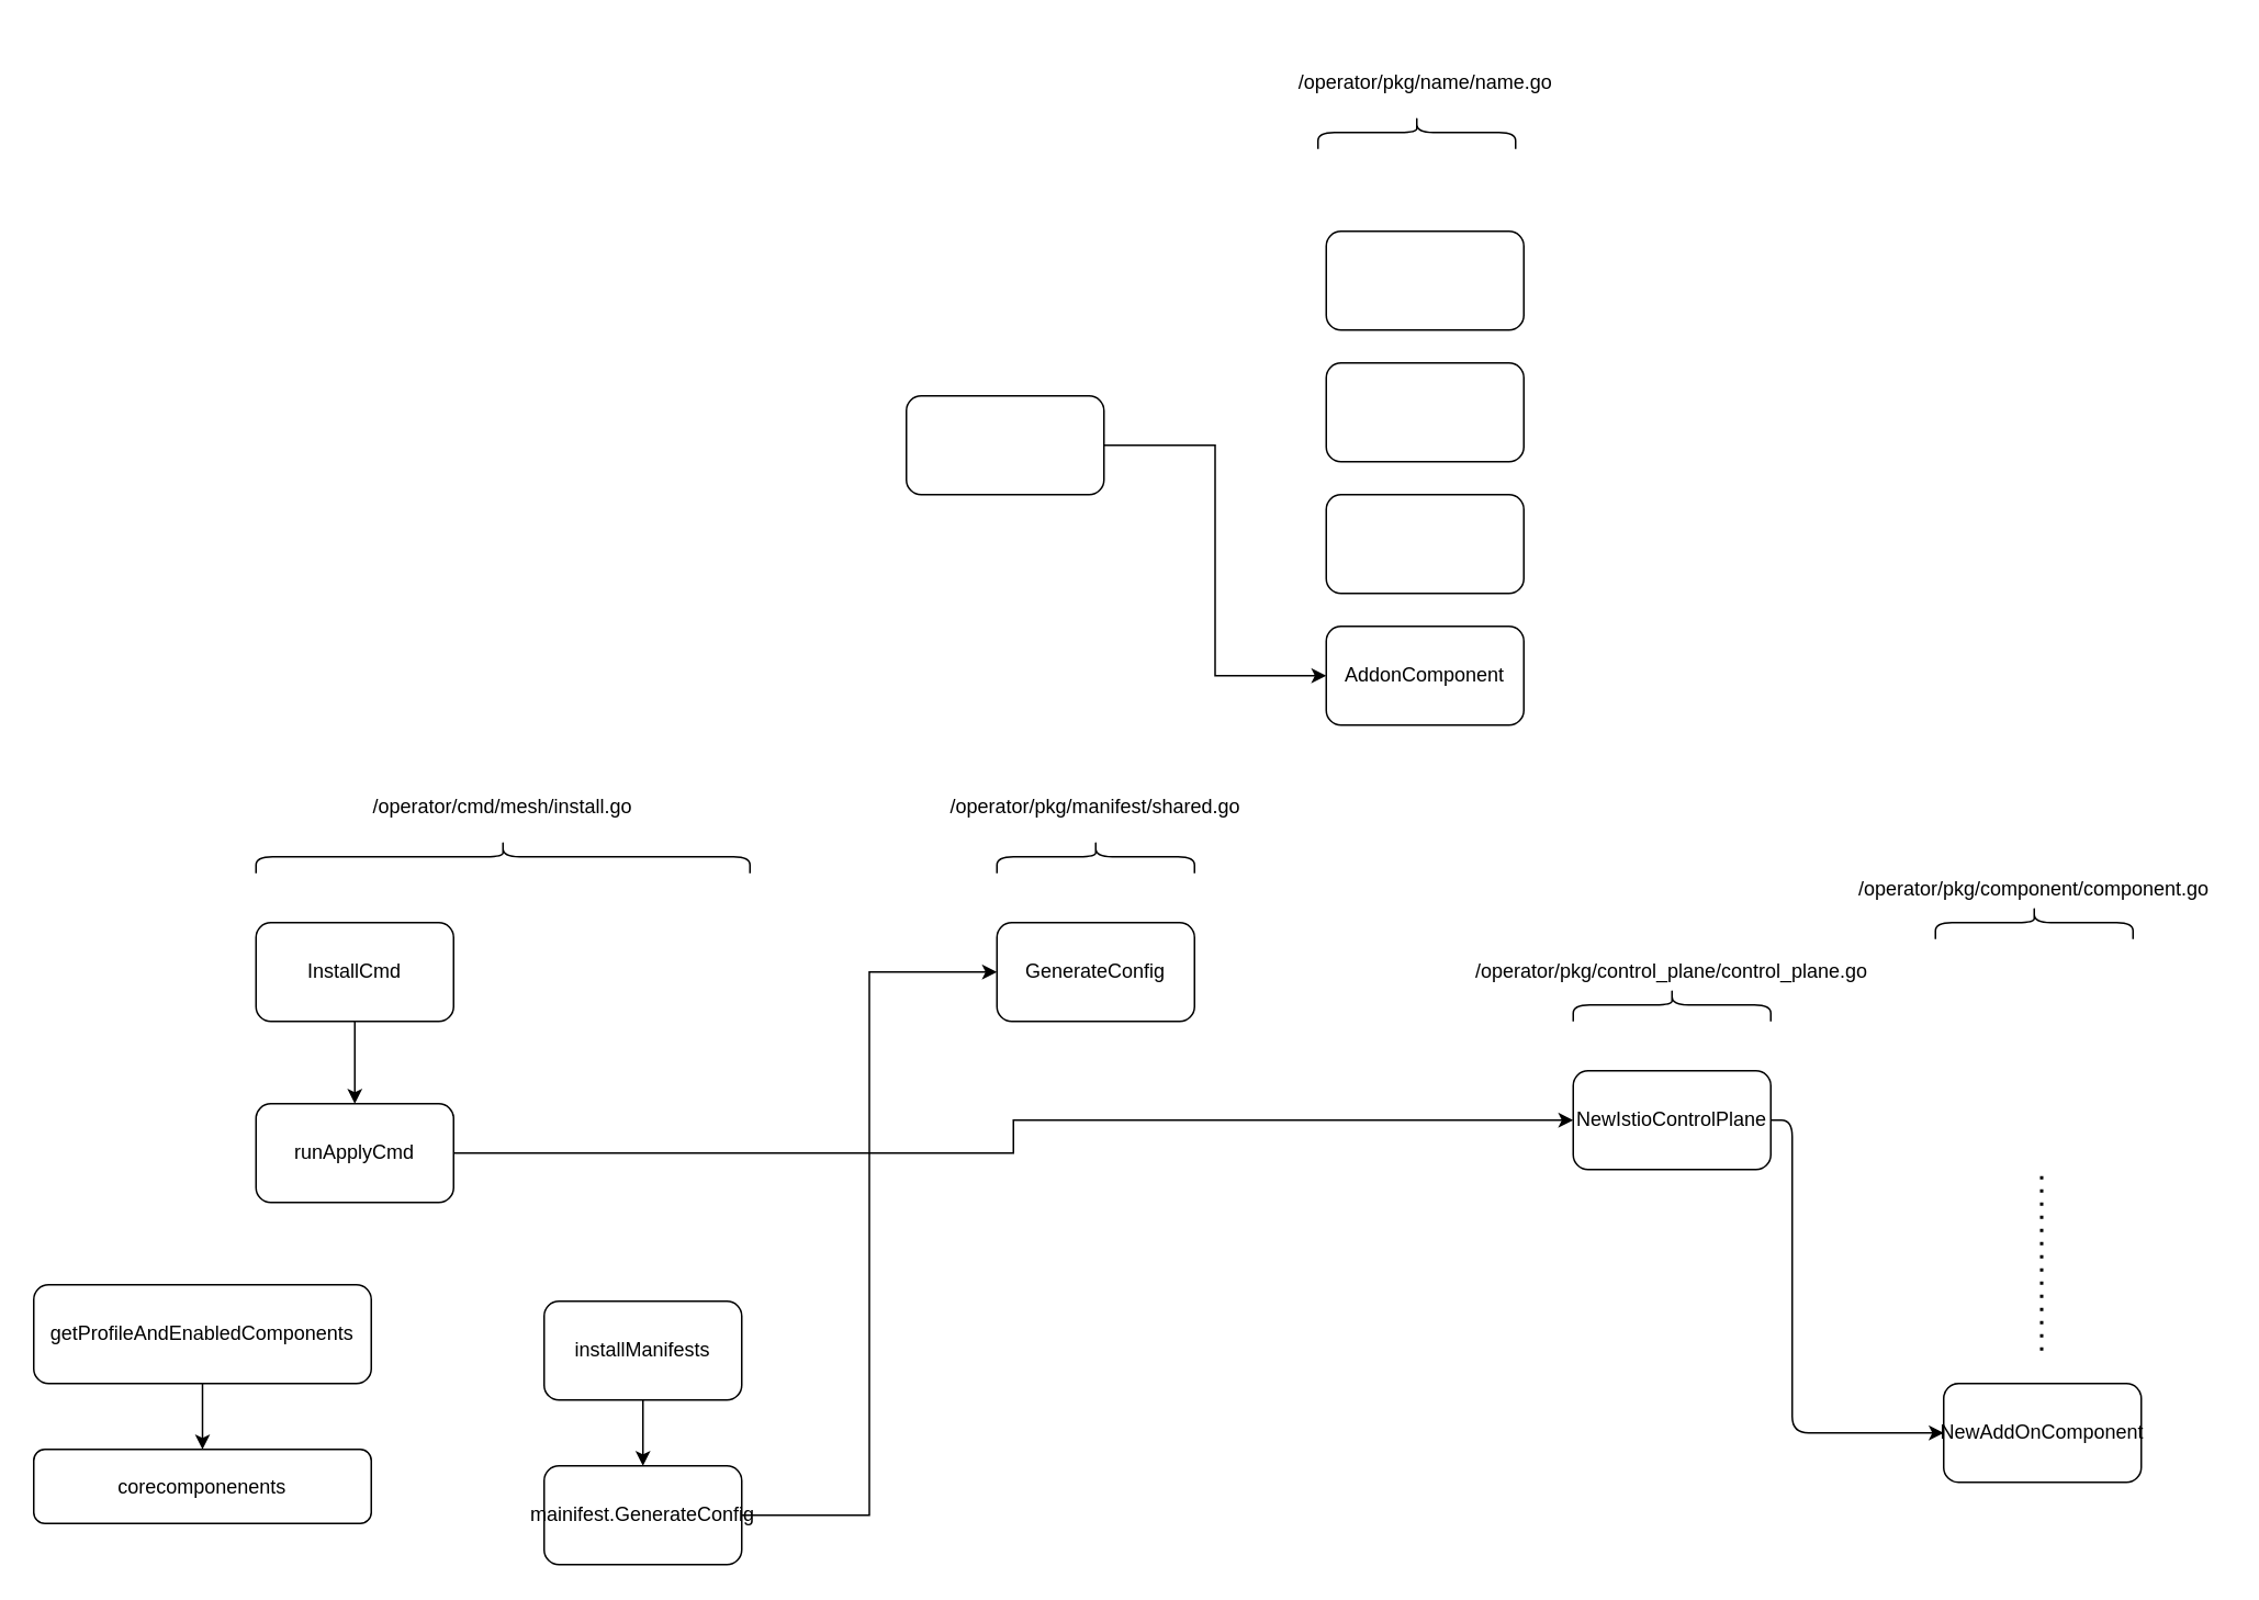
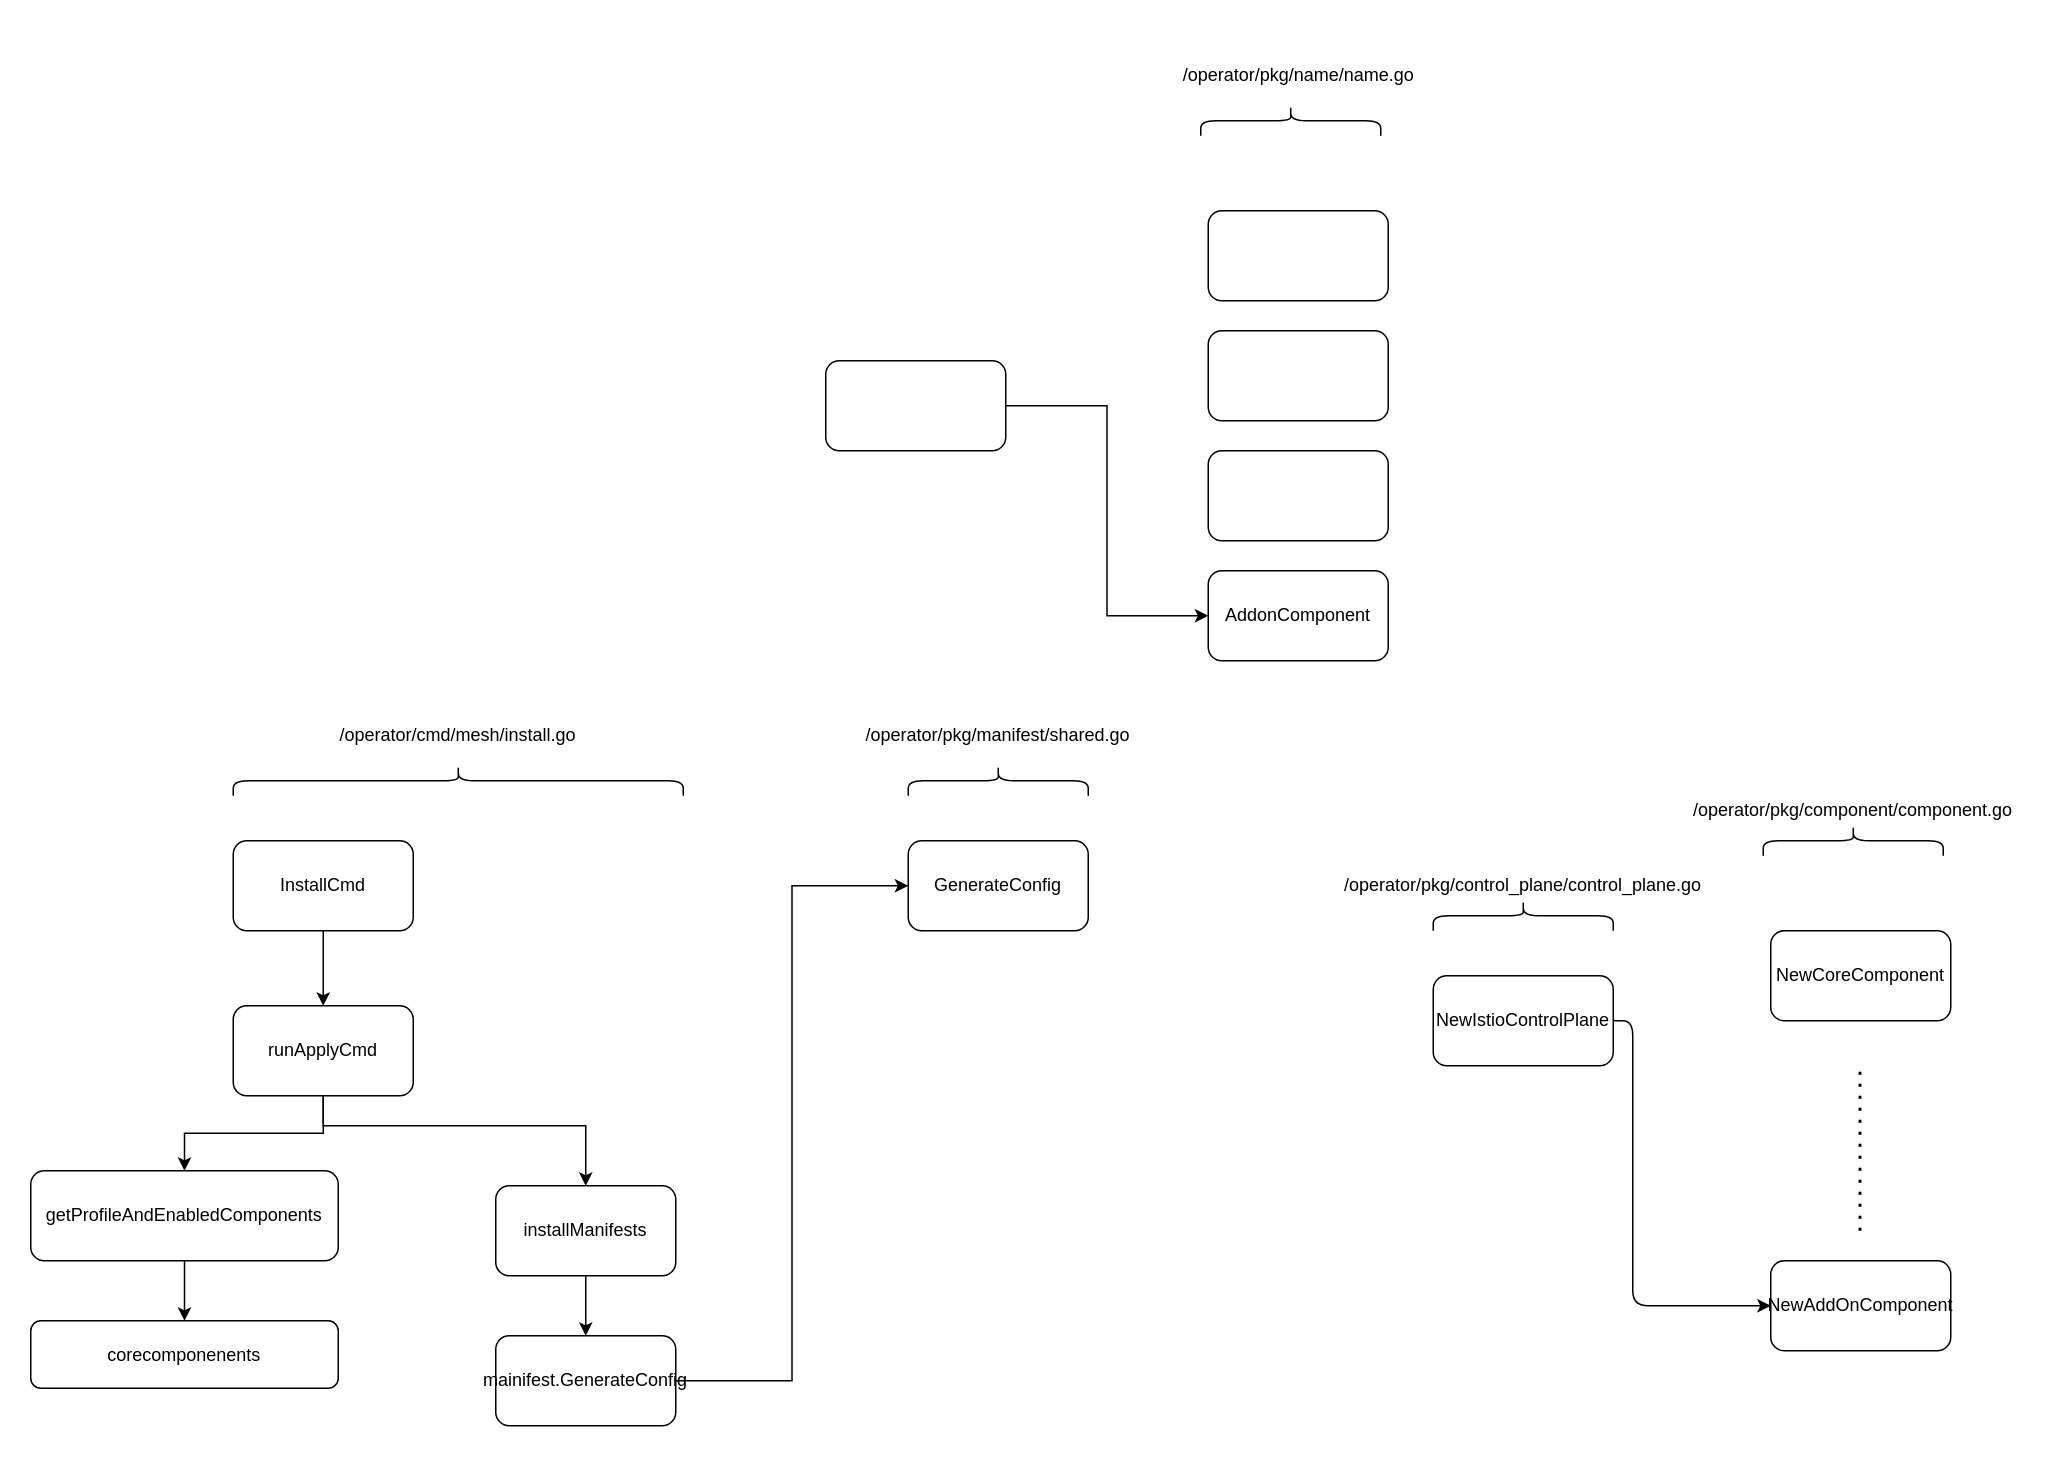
  <mxCell id="0" />
  <mxCell id="1" parent="0" />
  <mxCell id="2" style="edgeStyle=orthogonalEdgeStyle;rounded=0;orthogonalLoop=1;jettySize=auto;html=1;entryX=0;entryY=0.5;entryDx=0;entryDy=0;" parent="1" source="3" target="7" edge="1"><mxGeometry relative="1" as="geometry" /></mxCell>
  <mxCell id="3" value="" style="rounded=1;whiteSpace=wrap;html=1;" parent="1" vertex="1"><mxGeometry x="550" y="240" width="120" height="60" as="geometry" /></mxCell>
  <mxCell id="4" value="" style="rounded=1;whiteSpace=wrap;html=1;" parent="1" vertex="1"><mxGeometry x="805" y="140" width="120" height="60" as="geometry" /></mxCell>
  <mxCell id="5" value="" style="rounded=1;whiteSpace=wrap;html=1;" parent="1" vertex="1"><mxGeometry x="805" y="220" width="120" height="60" as="geometry" /></mxCell>
  <mxCell id="6" value="" style="rounded=1;whiteSpace=wrap;html=1;" parent="1" vertex="1"><mxGeometry x="805" y="300" width="120" height="60" as="geometry" /></mxCell>
  <mxCell id="7" value="AddonComponent" style="rounded=1;whiteSpace=wrap;html=1;" parent="1" vertex="1"><mxGeometry x="805" y="380" width="120" height="60" as="geometry" /></mxCell>
  <mxCell id="8" value="" style="shape=curlyBracket;whiteSpace=wrap;html=1;rounded=1;rotation=90;" parent="1" vertex="1"><mxGeometry x="850" y="20" width="20" height="120" as="geometry" /></mxCell>
  <mxCell id="9" value="/operator/pkg/name/name.go" style="text;html=1;strokeColor=none;fillColor=none;align=center;verticalAlign=middle;whiteSpace=wrap;rounded=0;" parent="1" vertex="1"><mxGeometry x="767.5" y="40" width="195" height="20" as="geometry" /></mxCell>
  <mxCell id="10" value="/operator/pkg/component/component.go" style="text;html=1;strokeColor=none;fillColor=none;align=center;verticalAlign=middle;whiteSpace=wrap;rounded=0;" parent="1" vertex="1"><mxGeometry x="1120" y="530" width="230" height="20" as="geometry" /></mxCell>
  <mxCell id="11" value="" style="shape=curlyBracket;whiteSpace=wrap;html=1;rounded=1;rotation=90;" parent="1" vertex="1"><mxGeometry x="1225" y="500" width="20" height="120" as="geometry" /></mxCell>
+ <mxCell id="12" value="NewCoreComponent" style="rounded=1;whiteSpace=wrap;html=1;" parent="1" vertex="1"><mxGeometry x="1180" y="620" width="120" height="60" as="geometry" /></mxCell>
  <mxCell id="13" value="NewAddOnComponent" style="rounded=1;whiteSpace=wrap;html=1;" parent="1" vertex="1"><mxGeometry x="1180" y="840" width="120" height="60" as="geometry" /></mxCell>
  <mxCell id="14" value="" style="endArrow=none;dashed=1;html=1;dashPattern=1 3;strokeWidth=2;" parent="1" edge="1"><mxGeometry width="50" height="50" relative="1" as="geometry"><mxPoint x="1239.5" y="820" as="sourcePoint" /><mxPoint x="1239.5" y="710" as="targetPoint" /><Array as="points"><mxPoint x="1239.5" y="780" /></Array></mxGeometry></mxCell>
  <mxCell id="15" value="NewIstioControlPlane" style="rounded=1;whiteSpace=wrap;html=1;" parent="1" vertex="1"><mxGeometry x="955" y="650" width="120" height="60" as="geometry" /></mxCell>
  <mxCell id="16" value="/operator/pkg/control_plane/control_plane.go" style="text;html=1;strokeColor=none;fillColor=none;align=center;verticalAlign=middle;whiteSpace=wrap;rounded=0;" parent="1" vertex="1"><mxGeometry x="900" y="580" width="230" height="20" as="geometry" /></mxCell>
  <mxCell id="17" value="" style="shape=curlyBracket;whiteSpace=wrap;html=1;rounded=1;rotation=90;" parent="1" vertex="1"><mxGeometry x="1005" width="20" height="120" as="geometry" y="550" /></mxCell>
  <mxCell id="18" value="" style="edgeStyle=elbowEdgeStyle;elbow=horizontal;endArrow=classic;html=1;exitX=1;exitY=0.5;exitDx=0;exitDy=0;entryX=0;entryY=0.5;entryDx=0;entryDy=0;" parent="1" source="15" target="13" edge="1"><mxGeometry width="50" height="50" relative="1" as="geometry"><mxPoint x="1000" y="720" as="sourcePoint" /><mxPoint x="1050" y="670" as="targetPoint" /><Array as="points"><mxPoint x="1088" y="790" /></Array></mxGeometry></mxCell>
  <mxCell id="19" value="/operator/cmd/mesh/install.go" style="text;html=1;strokeColor=none;fillColor=none;align=center;verticalAlign=middle;whiteSpace=wrap;rounded=0;" parent="1" vertex="1"><mxGeometry x="190" y="480" width="230" height="20" as="geometry" /></mxCell>
  <mxCell id="20" value="" style="shape=curlyBracket;whiteSpace=wrap;html=1;rounded=1;rotation=90;" parent="1" vertex="1"><mxGeometry x="295" y="370" width="20" height="300" as="geometry" /></mxCell>
  <mxCell id="21" value="" style="edgeStyle=orthogonalEdgeStyle;rounded=0;orthogonalLoop=1;jettySize=auto;html=1;" parent="1" source="22" target="32" edge="1"><mxGeometry relative="1" as="geometry" /></mxCell>
  <mxCell id="22" value="installManifests" style="rounded=1;whiteSpace=wrap;html=1;" parent="1" vertex="1"><mxGeometry x="330" y="790" width="120" height="60" as="geometry" /></mxCell>
- <mxCell id="24" style="edgeStyle=orthogonalEdgeStyle;rounded=0;orthogonalLoop=1;jettySize=auto;html=1;" parent="1" source="25" target="15" edge="1"><mxGeometry relative="1" as="geometry" /></mxCell>
+ <mxCell id="23" value="" style="edgeStyle=orthogonalEdgeStyle;rounded=0;orthogonalLoop=1;jettySize=auto;html=1;" parent="1" source="25" target="22" edge="1"><mxGeometry relative="1" as="geometry"><Array as="points"><mxPoint x="215" y="750" /><mxPoint y="750" x="390" /></Array></mxGeometry></mxCell>
+ <mxCell id="24" style="edgeStyle=orthogonalEdgeStyle;rounded=0;orthogonalLoop=1;jettySize=auto;html=1;entryX=0.5;entryY=0;entryDx=0;entryDy=0;" parent="1" source="25" target="29" edge="1"><mxGeometry relative="1" as="geometry" /></mxCell>
  <mxCell id="25" value="runApplyCmd" style="rounded=1;whiteSpace=wrap;html=1;" parent="1" vertex="1"><mxGeometry x="155" y="670" width="120" height="60" as="geometry" /></mxCell>
  <mxCell id="26" value="" style="edgeStyle=orthogonalEdgeStyle;rounded=0;orthogonalLoop=1;jettySize=auto;html=1;" parent="1" source="27" target="25" edge="1"><mxGeometry relative="1" as="geometry" /></mxCell>
  <mxCell id="27" value="InstallCmd" style="rounded=1;whiteSpace=wrap;html=1;" parent="1" vertex="1"><mxGeometry x="155" y="560" width="120" height="60" as="geometry" /></mxCell>
  <mxCell id="28" value="" style="edgeStyle=orthogonalEdgeStyle;rounded=0;orthogonalLoop=1;jettySize=auto;html=1;" parent="1" source="29" target="30" edge="1"><mxGeometry relative="1" as="geometry" /></mxCell>
  <mxCell id="29" value="getProfileAndEnabledComponents" style="rounded=1;whiteSpace=wrap;html=1;" parent="1" vertex="1"><mxGeometry x="20" y="780" width="205" height="60" as="geometry" /></mxCell>
  <mxCell id="30" value="corecomponenents" style="rounded=1;whiteSpace=wrap;html=1;" parent="1" vertex="1"><mxGeometry x="20" y="880" width="205" height="45" as="geometry" /></mxCell>
  <mxCell id="31" style="edgeStyle=orthogonalEdgeStyle;rounded=0;orthogonalLoop=1;jettySize=auto;html=1;entryX=0;entryY=0.5;entryDx=0;entryDy=0;" parent="1" source="32" target="35" edge="1"><mxGeometry relative="1" as="geometry" /></mxCell>
  <mxCell id="32" value="mainifest.GenerateConfig" style="whiteSpace=wrap;html=1;rounded=1;" parent="1" vertex="1"><mxGeometry x="330" y="890" width="120" height="60" as="geometry" /></mxCell>
  <mxCell id="33" value="/operator/pkg/manifest/shared.go" style="text;html=1;strokeColor=none;fillColor=none;align=center;verticalAlign=middle;whiteSpace=wrap;rounded=0;" parent="1" vertex="1"><mxGeometry x="550" y="480" width="230" height="20" as="geometry" /></mxCell>
  <mxCell id="34" value="" style="shape=curlyBracket;whiteSpace=wrap;html=1;rounded=1;rotation=90;" parent="1" vertex="1"><mxGeometry x="655" y="460" width="20" height="120" as="geometry" /></mxCell>
  <mxCell id="35" value="GenerateConfig" style="rounded=1;whiteSpace=wrap;html=1;" parent="1" vertex="1"><mxGeometry x="605" y="560" width="120" height="60" as="geometry" /></mxCell>
